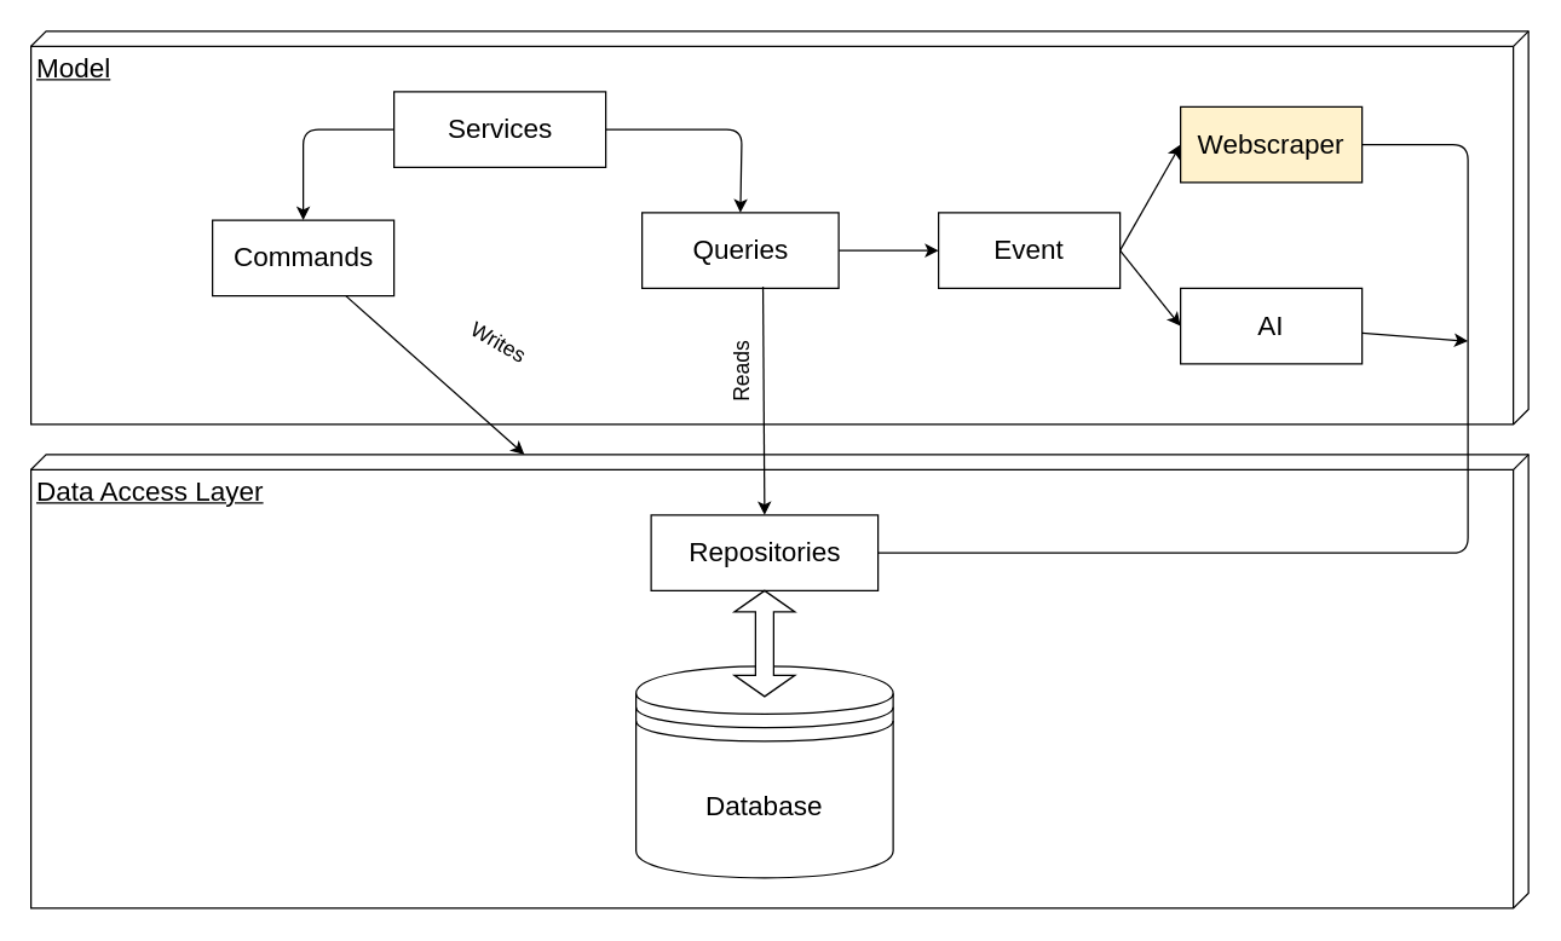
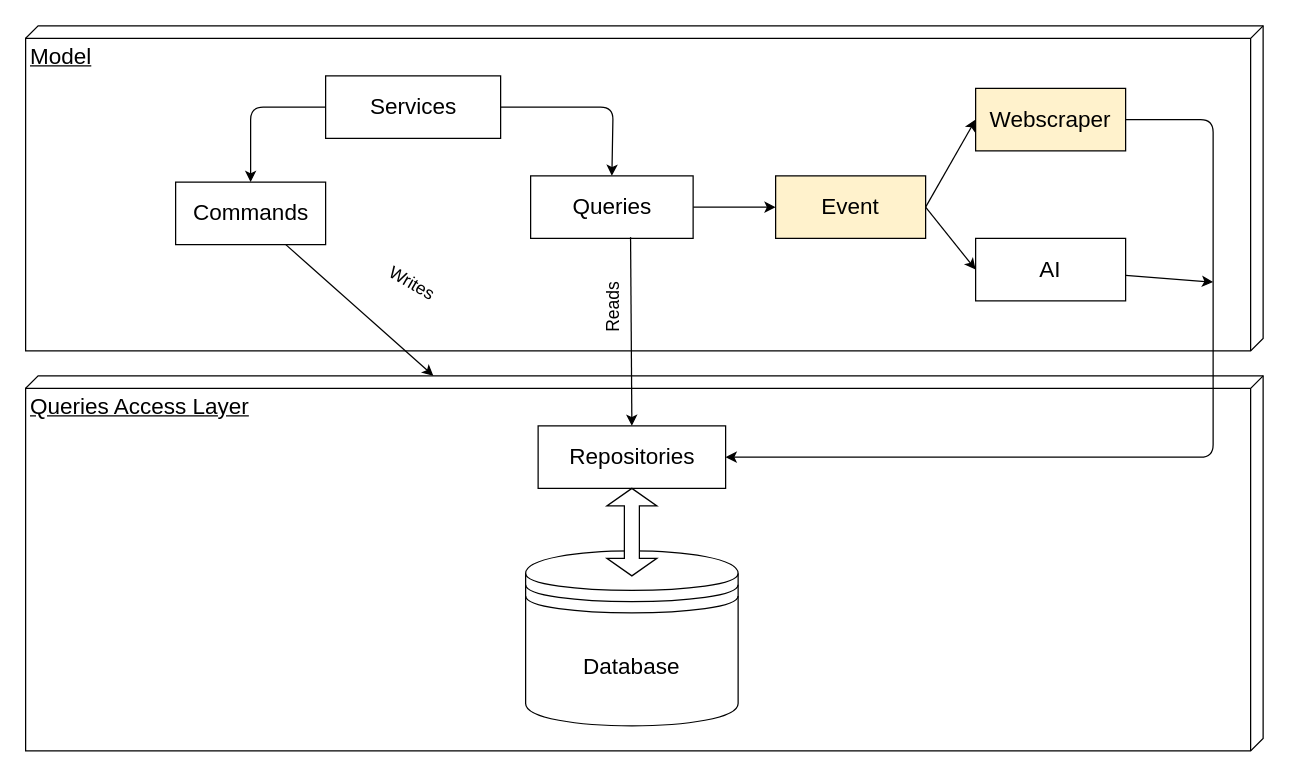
  <mxCell id="0" />
  <mxCell id="1" parent="0" />
  <mxCell id="2" value="Model" style="verticalAlign=top;align=left;spacingTop=8;spacingLeft=2;spacingRight=12;shape=cube;size=10;direction=south;fontStyle=4;html=1;fontSize=18;" vertex="1" parent="1"><mxGeometry x="20" y="20" width="990" height="260" as="geometry" /></mxCell>
  <mxCell id="3" style="edgeStyle=none;html=1;entryX=0.5;entryY=0;entryDx=0;entryDy=0;fontSize=18;exitX=0;exitY=0.5;exitDx=0;exitDy=0;" edge="1" parent="1" source="5" target="6"><mxGeometry relative="1" as="geometry"><Array as="points"><mxPoint x="200" y="85" /></Array></mxGeometry></mxCell>
  <mxCell id="4" style="edgeStyle=none;html=1;entryX=0.5;entryY=0;entryDx=0;entryDy=0;fontSize=18;exitX=1;exitY=0.5;exitDx=0;exitDy=0;" edge="1" parent="1" source="5" target="8"><mxGeometry relative="1" as="geometry"><Array as="points"><mxPoint x="490" y="85" /></Array></mxGeometry></mxCell>
  <mxCell id="5" value="Services" style="html=1;fontSize=18;" vertex="1" parent="1"><mxGeometry x="260" y="60" width="140" height="50" as="geometry" /></mxCell>
  <mxCell id="6" value="Commands" style="html=1;fontSize=18;" vertex="1" parent="1"><mxGeometry x="140" y="145" width="120" height="50" as="geometry" /></mxCell>
  <mxCell id="7" style="edgeStyle=none;html=1;fontSize=18;" edge="1" parent="1" source="8" target="19"><mxGeometry relative="1" as="geometry" /></mxCell>
  <mxCell id="8" value="Queries" style="html=1;fontSize=18;" vertex="1" parent="1"><mxGeometry x="424" y="140" width="130" height="50" as="geometry" /></mxCell>
- <mxCell id="9" value="Data Access Layer" style="verticalAlign=top;align=left;spacingTop=8;spacingLeft=2;spacingRight=12;shape=cube;size=10;direction=south;fontStyle=4;html=1;fontSize=18;" vertex="1" parent="1"><mxGeometry x="20" y="300" width="990" height="300" as="geometry" /></mxCell>
+ <mxCell id="9" value="Queries Access Layer" style="verticalAlign=top;align=left;spacingTop=8;spacingLeft=2;spacingRight=12;shape=cube;size=10;direction=south;fontStyle=4;html=1;fontSize=18;" vertex="1" parent="1"><mxGeometry x="20" y="300" width="990" height="300" as="geometry" /></mxCell>
  <mxCell id="10" value="Repositories" style="html=1;fontSize=18;" vertex="1" parent="1"><mxGeometry x="430" y="340" width="150" height="50" as="geometry" /></mxCell>
  <mxCell id="11" value="Database" style="shape=datastore;whiteSpace=wrap;html=1;fontSize=18;" vertex="1" parent="1"><mxGeometry x="420" y="440" width="170" height="140" as="geometry" /></mxCell>
  <mxCell id="12" value="" style="shape=doubleArrow;direction=south;whiteSpace=wrap;html=1;fontSize=18;" vertex="1" parent="1"><mxGeometry x="485" y="390" width="40" height="70" as="geometry" /></mxCell>
  <mxCell id="13" style="edgeStyle=none;html=1;fontSize=18;" edge="1" parent="1" source="6" target="9"><mxGeometry relative="1" as="geometry" /></mxCell>
  <mxCell id="14" style="edgeStyle=none;html=1;entryX=0.5;entryY=0;entryDx=0;entryDy=0;fontSize=18;exitX=0.615;exitY=0.98;exitDx=0;exitDy=0;exitPerimeter=0;" edge="1" parent="1" source="8" target="10"><mxGeometry relative="1" as="geometry" /></mxCell>
  <mxCell id="15" value="&lt;font style=&quot;font-size: 14px;&quot;&gt;Writes&lt;/font&gt;" style="text;html=1;strokeColor=none;fillColor=none;align=center;verticalAlign=middle;whiteSpace=wrap;rounded=0;fontSize=18;rotation=30;" vertex="1" parent="1"><mxGeometry x="300" y="210" width="60" height="30" as="geometry" /></mxCell>
  <mxCell id="16" value="&lt;font style=&quot;font-size: 14px;&quot;&gt;Reads&lt;/font&gt;" style="text;html=1;strokeColor=none;fillColor=none;align=center;verticalAlign=middle;whiteSpace=wrap;rounded=0;fontSize=18;rotation=-90;" vertex="1" parent="1"><mxGeometry x="459" y="230" width="60" height="30" as="geometry" /></mxCell>
  <mxCell id="17" style="edgeStyle=none;html=1;entryX=0;entryY=0.5;entryDx=0;entryDy=0;fontSize=18;" edge="1" parent="1" target="23"><mxGeometry relative="1" as="geometry"><mxPoint x="740" y="165" as="sourcePoint" /></mxGeometry></mxCell>
  <mxCell id="18" style="edgeStyle=none;html=1;entryX=0;entryY=0.5;entryDx=0;entryDy=0;fontSize=18;exitX=1;exitY=0.5;exitDx=0;exitDy=0;" edge="1" parent="1" source="19" target="21"><mxGeometry relative="1" as="geometry" /></mxCell>
- <mxCell id="19" value="&lt;font style=&quot;font-size: 18px;&quot;&gt;Event&lt;/font&gt;" style="rounded=0;whiteSpace=wrap;html=1;" vertex="1" parent="1"><mxGeometry x="620" y="140" width="120" height="50" as="geometry" /></mxCell>
+ <mxCell id="19" value="&lt;font style=&quot;font-size: 18px;&quot;&gt;Event&lt;/font&gt;" style="rounded=0;whiteSpace=wrap;html=1;fillColor=#fff2cc;" vertex="1" parent="1"><mxGeometry x="620" y="140" width="120" height="50" as="geometry" /></mxCell>
  <mxCell id="20" style="edgeStyle=none;html=1;fontSize=18;" edge="1" parent="1" source="21"><mxGeometry relative="1" as="geometry"><mxPoint x="970" y="225" as="targetPoint" /></mxGeometry></mxCell>
  <mxCell id="21" value="AI" style="rounded=0;whiteSpace=wrap;html=1;fontSize=18;" vertex="1" parent="1"><mxGeometry x="780" y="190" width="120" height="50" as="geometry" /></mxCell>
- <mxCell id="22" style="edgeStyle=none;html=1;entryX=1;entryY=0.5;entryDx=0;entryDy=0;fontSize=18;exitX=1;exitY=0.5;exitDx=0;exitDy=0;endArrow=none;" edge="1" parent="1" source="23" target="10"><mxGeometry relative="1" as="geometry"><Array as="points"><mxPoint x="970" y="95" /><mxPoint x="970" y="365" /></Array></mxGeometry></mxCell>
+ <mxCell id="22" style="edgeStyle=none;html=1;entryX=1;entryY=0.5;entryDx=0;entryDy=0;fontSize=18;exitX=1;exitY=0.5;exitDx=0;exitDy=0;" edge="1" parent="1" source="23" target="10"><mxGeometry relative="1" as="geometry"><Array as="points"><mxPoint x="970" y="95" /><mxPoint x="970" y="365" /></Array></mxGeometry></mxCell>
  <mxCell id="23" value="Webscraper" style="rounded=0;whiteSpace=wrap;html=1;fontSize=18;fillColor=#fff2cc;" vertex="1" parent="1"><mxGeometry x="780" y="70" width="120" height="50" as="geometry" /></mxCell>
